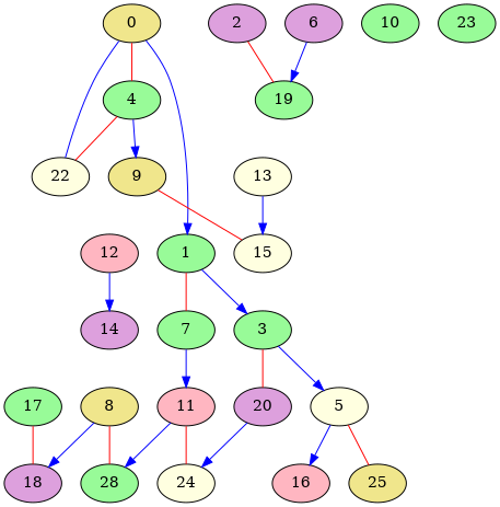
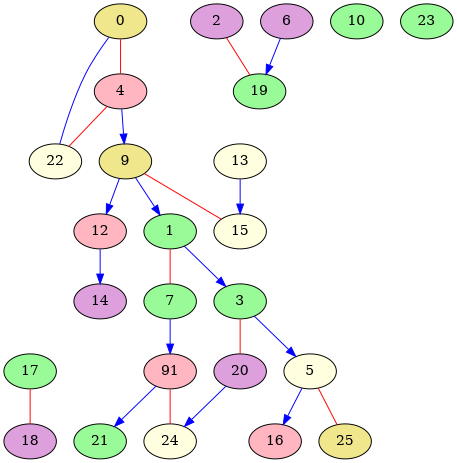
  digraph {
    node [fillcolor=palegreen style=filled]
    edge [color=blue]
    0 [fillcolor=khaki]
-   4
+   4 [fillcolor=lightpink]
    22 [fillcolor=lightyellow]
    1
    7
    2 [fillcolor=plum]
    19
    3
    20 [fillcolor=plum]
    5 [fillcolor=lightyellow]
    25 [fillcolor=khaki]
-   8 [fillcolor=khaki]
-   21 [label=28]
+   21
    9 [fillcolor=khaki]
    15 [fillcolor=lightyellow]
-   11 [fillcolor=lightpink]
+   11 [fillcolor=lightpink label=91]
    24 [fillcolor=lightyellow]
    17
    18 [fillcolor=plum]
    16 [fillcolor=lightpink]
    6 [fillcolor=plum]
    12 [fillcolor=lightpink]
    14 [fillcolor=plum]
    13 [fillcolor=lightyellow]
    10
    23
    subgraph sub_1 {
      0
      4
      22
      1
      7
      2
      19
      3
      20
      5
      25
-     8
      21
      9
      15
      11
      24
      17
      18
    }
    subgraph sub_2 {
      0
      4
      1
      7
      19
      3
      20
      5
-     8
      21
      9
      15
      11
      24
      18
      16
      6
      12
      14
      13
    }
    0 -> 4 [color=red dir=none]
    0 -> 22 [dir=none]
-   0 -> 1
+   9 -> 1
    4 -> 22 [color=red dir=none]
    4 -> 9
    1 -> 7 [color=red dir=none]
    1 -> 3
    7 -> 11
    2 -> 19 [color=red dir=none]
    3 -> 20 [color=red dir=none]
    3 -> 5
    20 -> 24
    5 -> 25 [color=red dir=none]
    5 -> 16
-   8 -> 21 [color=red dir=none]
-   8 -> 18
    9 -> 15 [color=red dir=none]
+   9 -> 12
    11 -> 21
    11 -> 24 [color=red dir=none]
    17 -> 18 [color=red dir=none]
    6 -> 19
    12 -> 14
    13 -> 15
  }
